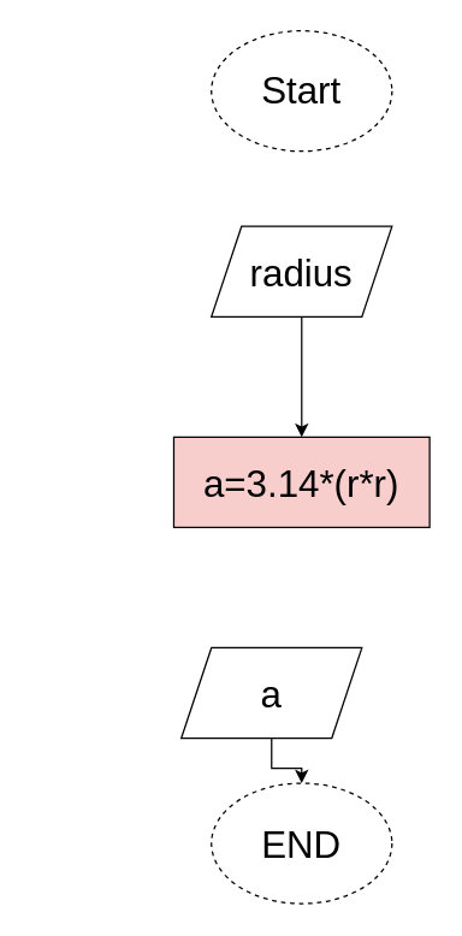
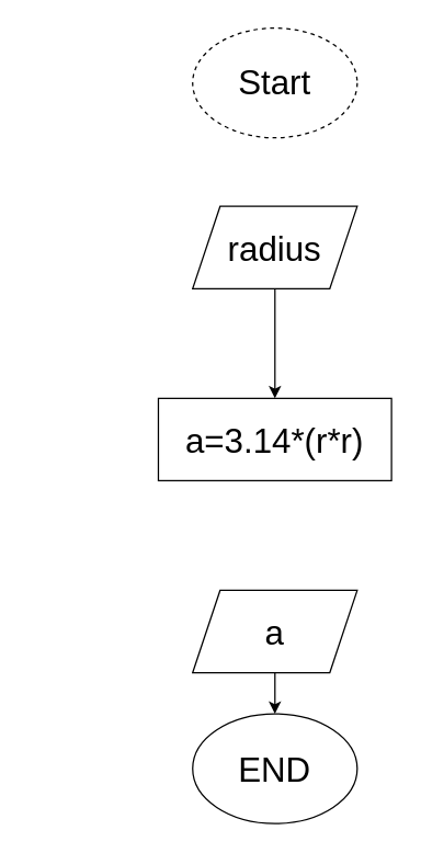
  <mxCell id="0" />
  <mxCell id="1" parent="0" />
  <mxCell id="2" value="" style="rounded=0;html=1;jettySize=auto;orthogonalLoop=1;fontSize=11;endArrow=block;endFill=0;endSize=8;strokeWidth=1;shadow=0;labelBackgroundColor=none;edgeStyle=orthogonalEdgeStyle;" parent="1" edge="1"><mxGeometry relative="1" as="geometry"><mxPoint x="20" y="80" as="targetPoint" /></mxGeometry></mxCell>
  <mxCell id="3" value="Yes" style="rounded=0;html=1;jettySize=auto;orthogonalLoop=1;fontSize=11;endArrow=block;endFill=0;endSize=8;strokeWidth=1;shadow=0;labelBackgroundColor=none;edgeStyle=orthogonalEdgeStyle;" parent="1" edge="1"><mxGeometry y="20" relative="1" as="geometry"><mxPoint as="offset" /><mxPoint x="20" y="200" as="targetPoint" /></mxGeometry></mxCell>
  <mxCell id="4" value="No" style="edgeStyle=orthogonalEdgeStyle;rounded=0;html=1;jettySize=auto;orthogonalLoop=1;fontSize=11;endArrow=block;endFill=0;endSize=8;strokeWidth=1;shadow=0;labelBackgroundColor=none;" parent="1" edge="1"><mxGeometry y="10" relative="1" as="geometry"><mxPoint as="offset" /><mxPoint x="120" y="120" as="targetPoint" /></mxGeometry></mxCell>
  <mxCell id="5" value="No" style="rounded=0;html=1;jettySize=auto;orthogonalLoop=1;fontSize=11;endArrow=block;endFill=0;endSize=8;strokeWidth=1;shadow=0;labelBackgroundColor=none;edgeStyle=orthogonalEdgeStyle;" parent="1" edge="1"><mxGeometry x="0.333" y="20" relative="1" as="geometry"><mxPoint as="offset" /><mxPoint x="20" y="340" as="targetPoint" /></mxGeometry></mxCell>
  <mxCell id="6" value="Yes" style="edgeStyle=orthogonalEdgeStyle;rounded=0;html=1;jettySize=auto;orthogonalLoop=1;fontSize=11;endArrow=block;endFill=0;endSize=8;strokeWidth=1;shadow=0;labelBackgroundColor=none;" parent="1" edge="1"><mxGeometry y="10" relative="1" as="geometry"><mxPoint as="offset" /><mxPoint x="70" y="240" as="sourcePoint" /></mxGeometry></mxCell>
  <mxCell id="7" value="&lt;font style=&quot;font-size: 13px;&quot;&gt;&lt;font style=&quot;font-size: 14px;&quot;&gt;&lt;font style=&quot;font-size: 15px;&quot;&gt;&lt;font style=&quot;font-size: 16px;&quot;&gt;&lt;font style=&quot;font-size: 17px;&quot;&gt;&lt;font style=&quot;font-size: 18px;&quot;&gt;&lt;font style=&quot;font-size: 19px;&quot;&gt;&lt;font style=&quot;font-size: 20px;&quot;&gt;&lt;font style=&quot;font-size: 21px;&quot;&gt;&lt;font style=&quot;font-size: 22px;&quot;&gt;&lt;font style=&quot;font-size: 23px;&quot;&gt;&lt;font style=&quot;font-size: 24px;&quot;&gt;&lt;font style=&quot;font-size: 25px;&quot;&gt;Start&lt;/font&gt;&lt;/font&gt;&lt;/font&gt;&lt;/font&gt;&lt;/font&gt;&lt;/font&gt;&lt;/font&gt;&lt;/font&gt;&lt;/font&gt;&lt;/font&gt;&lt;/font&gt;&lt;/font&gt;&lt;/font&gt;" style="ellipse;whiteSpace=wrap;html=1;dashed=1;" vertex="1" parent="1"><mxGeometry x="140" y="20" width="120" height="80" as="geometry" /></mxCell>
  <mxCell id="8" value="" style="edgeStyle=orthogonalEdgeStyle;rounded=0;orthogonalLoop=1;jettySize=auto;html=1;fontSize=25;" edge="1" parent="1" source="9" target="10"><mxGeometry relative="1" as="geometry" /></mxCell>
  <mxCell id="9" value="radius" style="shape=parallelogram;perimeter=parallelogramPerimeter;whiteSpace=wrap;html=1;fixedSize=1;fontSize=25;" vertex="1" parent="1"><mxGeometry x="140" y="150" width="120" height="60" as="geometry" /></mxCell>
- <mxCell id="10" value="a=3.14*(r*r)" style="whiteSpace=wrap;html=1;fontSize=25;fillColor=#f8cecc;" vertex="1" parent="1"><mxGeometry x="115" y="290" width="170" height="60" as="geometry" /></mxCell>
+ <mxCell id="10" value="a=3.14*(r*r)" style="whiteSpace=wrap;html=1;fontSize=25;" vertex="1" parent="1"><mxGeometry x="115" y="290" width="170" height="60" as="geometry" /></mxCell>
  <mxCell id="11" value="" style="edgeStyle=orthogonalEdgeStyle;rounded=0;orthogonalLoop=1;jettySize=auto;html=1;fontSize=25;" edge="1" parent="1" source="12" target="13"><mxGeometry relative="1" as="geometry" /></mxCell>
- <mxCell id="12" value="a" style="shape=parallelogram;perimeter=parallelogramPerimeter;whiteSpace=wrap;html=1;fixedSize=1;fontSize=25;" vertex="1" parent="1"><mxGeometry x="120" y="430" width="120" height="60" as="geometry" /></mxCell>
- <mxCell id="13" value="END" style="ellipse;whiteSpace=wrap;html=1;fontSize=25;dashed=1;" vertex="1" parent="1"><mxGeometry x="140" y="520" width="120" height="80" as="geometry" /></mxCell>
+ <mxCell id="12" value="a" style="shape=parallelogram;perimeter=parallelogramPerimeter;whiteSpace=wrap;html=1;fixedSize=1;fontSize=25;" vertex="1" parent="1"><mxGeometry x="140" y="430" width="120" height="60" as="geometry" /></mxCell>
+ <mxCell id="13" value="END" style="ellipse;whiteSpace=wrap;html=1;fontSize=25;" vertex="1" parent="1"><mxGeometry x="140" y="520" width="120" height="80" as="geometry" /></mxCell>
